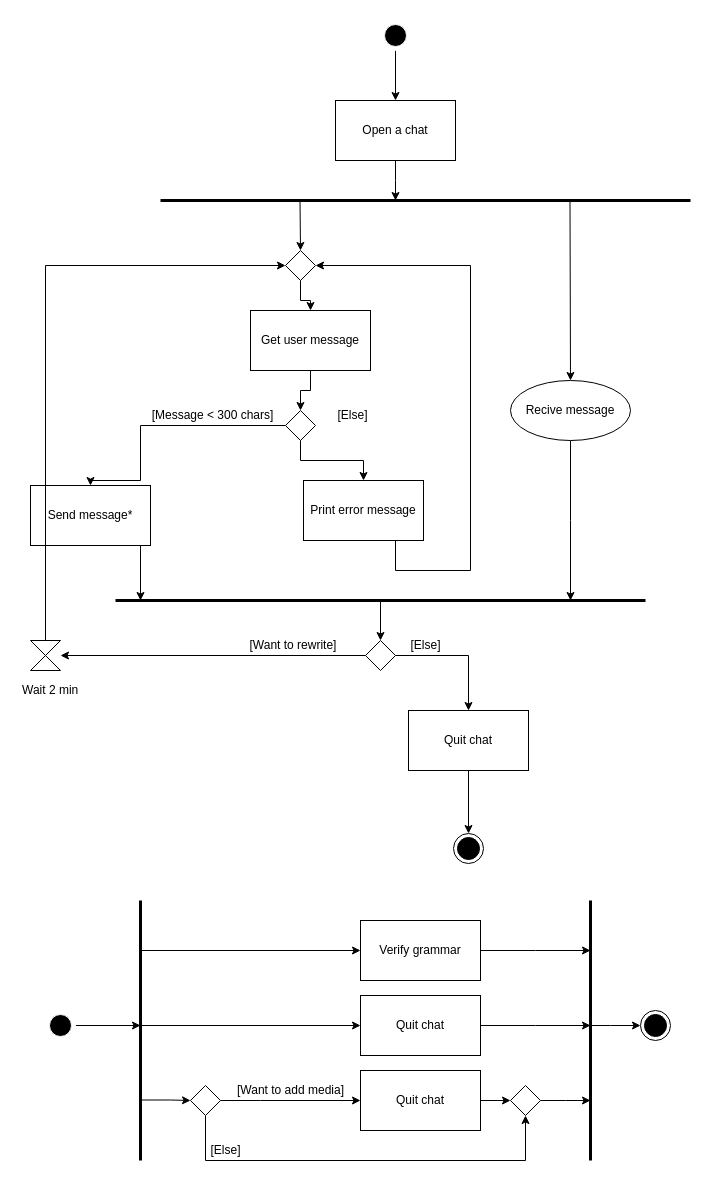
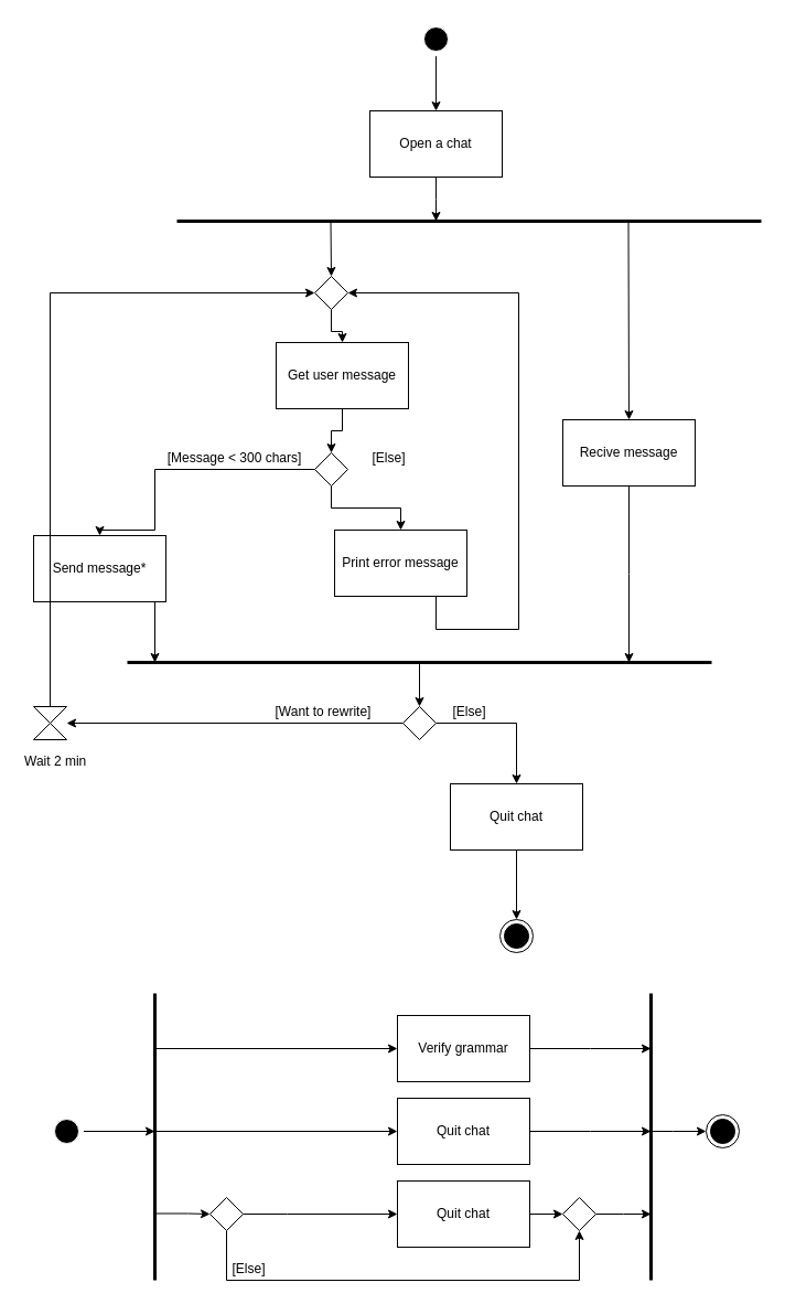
  <mxCell id="0" />
  <mxCell id="1" parent="0" />
  <mxCell id="2" value="" style="ellipse;html=1;shape=endState;fillColor=#000000;strokeColor=#000000;" parent="1" vertex="1"><mxGeometry x="453" y="833" width="30" height="30" as="geometry" /></mxCell>
  <mxCell id="3" style="edgeStyle=orthogonalEdgeStyle;rounded=0;orthogonalLoop=1;jettySize=auto;html=1;exitX=0.5;exitY=1;exitDx=0;exitDy=0;entryX=0.5;entryY=0;entryDx=0;entryDy=0;" parent="1" source="4" target="6" edge="1"><mxGeometry relative="1" as="geometry" /></mxCell>
  <mxCell id="4" value="" style="ellipse;html=1;shape=endState;fillColor=#000000;strokeColor=#FFFFFF;" parent="1" vertex="1"><mxGeometry x="380" y="20" width="30" height="30" as="geometry" /></mxCell>
  <mxCell id="5" style="edgeStyle=orthogonalEdgeStyle;rounded=0;orthogonalLoop=1;jettySize=auto;html=1;exitX=0.5;exitY=1;exitDx=0;exitDy=0;strokeWidth=1;" parent="1" source="6" edge="1"><mxGeometry relative="1" as="geometry"><mxPoint x="395" y="200" as="targetPoint" /></mxGeometry></mxCell>
  <mxCell id="6" value="&lt;div&gt;Open a chat&lt;/div&gt;" style="rounded=0;whiteSpace=wrap;html=1;strokeColor=#000000;gradientColor=#ffffff;" parent="1" vertex="1"><mxGeometry x="335" y="100" width="120" height="60" as="geometry" /></mxCell>
  <mxCell id="7" style="edgeStyle=orthogonalEdgeStyle;rounded=0;orthogonalLoop=1;jettySize=auto;html=1;strokeWidth=1;" parent="1" source="8" edge="1"><mxGeometry relative="1" as="geometry"><mxPoint x="570" y="600" as="targetPoint" /></mxGeometry></mxCell>
- <mxCell id="8" value="Recive message" style="ellipse;whiteSpace=wrap;html=1;strokeColor=#000000;gradientColor=#ffffff;" parent="1" vertex="1"><mxGeometry x="510" y="380" width="120" height="60" as="geometry" /></mxCell>
+ <mxCell id="8" value="Recive message" style="rounded=0;whiteSpace=wrap;html=1;strokeColor=#000000;gradientColor=#ffffff;" parent="1" vertex="1"><mxGeometry x="510" y="380" width="120" height="60" as="geometry" /></mxCell>
  <mxCell id="9" value="" style="endArrow=none;html=1;strokeWidth=3;" parent="1" edge="1"><mxGeometry width="50" height="50" relative="1" as="geometry"><mxPoint x="160" y="200" as="sourcePoint" /><mxPoint x="690" y="200" as="targetPoint" /></mxGeometry></mxCell>
  <mxCell id="10" style="edgeStyle=orthogonalEdgeStyle;rounded=0;orthogonalLoop=1;jettySize=auto;html=1;entryX=0.5;entryY=0;entryDx=0;entryDy=0;strokeWidth=1;" parent="1" source="11" target="16" edge="1"><mxGeometry relative="1" as="geometry" /></mxCell>
  <mxCell id="11" value="Get user message" style="rounded=0;whiteSpace=wrap;html=1;strokeColor=#000000;gradientColor=#ffffff;" parent="1" vertex="1"><mxGeometry x="250" y="310" width="120" height="60" as="geometry" /></mxCell>
  <mxCell id="12" value="" style="endArrow=classic;html=1;strokeWidth=1;entryX=0.5;entryY=0;entryDx=0;entryDy=0;" parent="1" target="21" edge="1"><mxGeometry width="50" height="50" relative="1" as="geometry"><mxPoint x="299.5" y="200" as="sourcePoint" /><mxPoint x="299.5" y="250" as="targetPoint" /></mxGeometry></mxCell>
  <mxCell id="13" value="" style="endArrow=classic;html=1;strokeWidth=1;entryX=0.5;entryY=0;entryDx=0;entryDy=0;" parent="1" target="8" edge="1"><mxGeometry width="50" height="50" relative="1" as="geometry"><mxPoint x="569.5" y="200" as="sourcePoint" /><mxPoint x="570" y="370" as="targetPoint" /></mxGeometry></mxCell>
  <mxCell id="14" style="edgeStyle=orthogonalEdgeStyle;rounded=0;orthogonalLoop=1;jettySize=auto;html=1;exitX=0;exitY=0.5;exitDx=0;exitDy=0;entryX=0.5;entryY=0;entryDx=0;entryDy=0;strokeWidth=1;" parent="1" source="16" target="18" edge="1"><mxGeometry relative="1" as="geometry"><Array as="points"><mxPoint x="140" y="425" /><mxPoint x="140" y="480" /></Array></mxGeometry></mxCell>
  <mxCell id="15" style="edgeStyle=orthogonalEdgeStyle;rounded=0;orthogonalLoop=1;jettySize=auto;html=1;entryX=0.5;entryY=0;entryDx=0;entryDy=0;strokeWidth=1;" parent="1" source="16" target="24" edge="1"><mxGeometry relative="1" as="geometry" /></mxCell>
  <mxCell id="16" value="" style="rhombus;whiteSpace=wrap;html=1;strokeColor=#000000;gradientColor=#ffffff;" parent="1" vertex="1"><mxGeometry x="285" y="410" width="30" height="30" as="geometry" /></mxCell>
  <mxCell id="17" style="edgeStyle=orthogonalEdgeStyle;rounded=0;orthogonalLoop=1;jettySize=auto;html=1;strokeWidth=1;" parent="1" source="18" edge="1"><mxGeometry relative="1" as="geometry"><mxPoint x="140" y="600" as="targetPoint" /><Array as="points"><mxPoint x="140" y="600" /></Array></mxGeometry></mxCell>
  <mxCell id="18" value="Send message*" style="rounded=0;whiteSpace=wrap;html=1;strokeColor=#000000;gradientColor=#ffffff;" parent="1" vertex="1"><mxGeometry x="30" y="485" width="120" height="60" as="geometry" /></mxCell>
  <mxCell id="19" value="[Message &amp;lt; 300 chars]" style="text;html=1;strokeColor=none;fillColor=none;align=center;verticalAlign=middle;whiteSpace=wrap;rounded=0;" parent="1" vertex="1"><mxGeometry x="140" y="410" width="145" height="10" as="geometry" /></mxCell>
  <mxCell id="20" style="edgeStyle=orthogonalEdgeStyle;rounded=0;orthogonalLoop=1;jettySize=auto;html=1;entryX=0.5;entryY=0;entryDx=0;entryDy=0;strokeWidth=1;" parent="1" source="21" target="11" edge="1"><mxGeometry relative="1" as="geometry" /></mxCell>
  <mxCell id="21" value="" style="rhombus;whiteSpace=wrap;html=1;strokeColor=#000000;gradientColor=#ffffff;" parent="1" vertex="1"><mxGeometry x="285" y="250" width="30" height="30" as="geometry" /></mxCell>
  <mxCell id="22" value="[Else]" style="text;html=1;strokeColor=none;fillColor=none;align=center;verticalAlign=middle;whiteSpace=wrap;rounded=0;" parent="1" vertex="1"><mxGeometry x="310" y="410" width="85" height="10" as="geometry" /></mxCell>
  <mxCell id="23" style="edgeStyle=orthogonalEdgeStyle;rounded=0;orthogonalLoop=1;jettySize=auto;html=1;entryX=1;entryY=0.5;entryDx=0;entryDy=0;strokeWidth=1;" parent="1" source="24" target="21" edge="1"><mxGeometry relative="1" as="geometry"><Array as="points"><mxPoint x="395" y="570" /><mxPoint x="470" y="570" /><mxPoint x="470" y="265" /></Array></mxGeometry></mxCell>
  <mxCell id="24" value="Print error message" style="rounded=0;whiteSpace=wrap;html=1;strokeColor=#000000;gradientColor=#ffffff;" parent="1" vertex="1"><mxGeometry x="303" y="480" width="120" height="60" as="geometry" /></mxCell>
  <mxCell id="25" value="Wait 2 min" style="text;html=1;resizable=0;points=[];autosize=1;align=left;verticalAlign=top;spacingTop=-4;" parent="1" vertex="1"><mxGeometry x="20" y="680" width="80" height="20" as="geometry" /></mxCell>
  <mxCell id="26" style="edgeStyle=orthogonalEdgeStyle;rounded=0;orthogonalLoop=1;jettySize=auto;html=1;entryX=0.5;entryY=0;entryDx=0;entryDy=0;strokeWidth=1;" parent="1" source="28" target="33" edge="1"><mxGeometry relative="1" as="geometry" /></mxCell>
  <mxCell id="27" style="edgeStyle=orthogonalEdgeStyle;rounded=0;orthogonalLoop=1;jettySize=auto;html=1;entryX=1;entryY=0.5;entryDx=0;entryDy=0;strokeWidth=1;" parent="1" source="28" target="36" edge="1"><mxGeometry relative="1" as="geometry" /></mxCell>
  <mxCell id="28" value="" style="rhombus;whiteSpace=wrap;html=1;strokeColor=#000000;gradientColor=#ffffff;" parent="1" vertex="1"><mxGeometry x="365" y="640" width="30" height="30" as="geometry" /></mxCell>
  <mxCell id="29" value="&lt;div&gt;[Want to rewrite]&lt;/div&gt;" style="text;html=1;strokeColor=none;fillColor=none;align=center;verticalAlign=middle;whiteSpace=wrap;rounded=0;" parent="1" vertex="1"><mxGeometry x="232.5" y="640" width="120" height="10" as="geometry" /></mxCell>
  <mxCell id="30" value="[Else]" style="text;html=1;strokeColor=none;fillColor=none;align=center;verticalAlign=middle;whiteSpace=wrap;rounded=0;" parent="1" vertex="1"><mxGeometry x="383" y="640" width="85" height="10" as="geometry" /></mxCell>
  <mxCell id="31" value="" style="endArrow=none;html=1;strokeWidth=3;" parent="1" edge="1"><mxGeometry width="50" height="50" relative="1" as="geometry"><mxPoint x="115" y="600" as="sourcePoint" /><mxPoint x="645" y="600" as="targetPoint" /></mxGeometry></mxCell>
  <mxCell id="32" style="edgeStyle=orthogonalEdgeStyle;rounded=0;orthogonalLoop=1;jettySize=auto;html=1;strokeWidth=1;" parent="1" source="33" target="2" edge="1"><mxGeometry relative="1" as="geometry" /></mxCell>
  <mxCell id="33" value="Quit chat" style="rounded=0;whiteSpace=wrap;html=1;strokeColor=#000000;gradientColor=#ffffff;" parent="1" vertex="1"><mxGeometry x="408" y="710" width="120" height="60" as="geometry" /></mxCell>
  <mxCell id="34" value="" style="endArrow=classic;html=1;strokeWidth=1;" parent="1" edge="1"><mxGeometry width="50" height="50" relative="1" as="geometry"><mxPoint x="380" y="600" as="sourcePoint" /><mxPoint x="380" y="640" as="targetPoint" /></mxGeometry></mxCell>
  <mxCell id="35" value="" style="edgeStyle=orthogonalEdgeStyle;rounded=0;orthogonalLoop=1;jettySize=auto;html=1;strokeWidth=1;entryX=0;entryY=0.5;entryDx=0;entryDy=0;" parent="1" source="36" target="21" edge="1"><mxGeometry relative="1" as="geometry"><mxPoint x="45" y="330" as="targetPoint" /><Array as="points"><mxPoint x="45" y="265" /></Array></mxGeometry></mxCell>
  <mxCell id="36" value="" style="shape=collate;whiteSpace=wrap;html=1;strokeColor=#000000;gradientColor=#ffffff;" parent="1" vertex="1"><mxGeometry x="30" y="640" width="30" height="30" as="geometry" /></mxCell>
  <mxCell id="37" style="edgeStyle=orthogonalEdgeStyle;rounded=0;orthogonalLoop=1;jettySize=auto;html=1;entryX=0;entryY=0.5;entryDx=0;entryDy=0;strokeWidth=1;" parent="1" source="38" edge="1"><mxGeometry relative="1" as="geometry"><mxPoint x="140" y="1025" as="targetPoint" /></mxGeometry></mxCell>
  <mxCell id="38" value="" style="ellipse;html=1;shape=endState;fillColor=#000000;strokeColor=#FFFFFF;" parent="1" vertex="1"><mxGeometry x="45" y="1010" width="30" height="30" as="geometry" /></mxCell>
  <mxCell id="39" value="" style="ellipse;html=1;shape=endState;fillColor=#000000;strokeColor=#000000;" parent="1" vertex="1"><mxGeometry x="640" y="1010" width="30" height="30" as="geometry" /></mxCell>
  <mxCell id="40" value="" style="endArrow=none;html=1;strokeWidth=3;" parent="1" edge="1"><mxGeometry width="50" height="50" relative="1" as="geometry"><mxPoint x="140" y="1160" as="sourcePoint" /><mxPoint x="140" y="900" as="targetPoint" /></mxGeometry></mxCell>
  <mxCell id="41" style="edgeStyle=orthogonalEdgeStyle;rounded=0;orthogonalLoop=1;jettySize=auto;html=1;" edge="1" parent="1" source="42"><mxGeometry relative="1" as="geometry"><mxPoint x="590" y="950" as="targetPoint" /></mxGeometry></mxCell>
  <mxCell id="42" value="Verify grammar" style="rounded=0;whiteSpace=wrap;html=1;strokeColor=#000000;gradientColor=#ffffff;" parent="1" vertex="1"><mxGeometry x="360" y="920" width="120" height="60" as="geometry" /></mxCell>
  <mxCell id="43" style="edgeStyle=orthogonalEdgeStyle;rounded=0;orthogonalLoop=1;jettySize=auto;html=1;" edge="1" parent="1" source="44"><mxGeometry relative="1" as="geometry"><mxPoint x="590" y="1025" as="targetPoint" /></mxGeometry></mxCell>
  <mxCell id="44" value="Quit chat" style="rounded=0;whiteSpace=wrap;html=1;strokeColor=#000000;gradientColor=#ffffff;" parent="1" vertex="1"><mxGeometry x="360" y="995" width="120" height="60" as="geometry" /></mxCell>
  <mxCell id="45" style="edgeStyle=orthogonalEdgeStyle;rounded=0;orthogonalLoop=1;jettySize=auto;html=1;entryX=0;entryY=0.5;entryDx=0;entryDy=0;" edge="1" parent="1" source="46" target="56"><mxGeometry relative="1" as="geometry" /></mxCell>
  <mxCell id="46" value="Quit chat" style="rounded=0;whiteSpace=wrap;html=1;strokeColor=#000000;gradientColor=#ffffff;" vertex="1" parent="1"><mxGeometry x="360" y="1070" width="120" height="60" as="geometry" /></mxCell>
  <mxCell id="47" style="edgeStyle=orthogonalEdgeStyle;rounded=0;orthogonalLoop=1;jettySize=auto;html=1;entryX=0;entryY=0.5;entryDx=0;entryDy=0;strokeWidth=1;" edge="1" parent="1" target="42"><mxGeometry relative="1" as="geometry"><mxPoint x="265" y="990" as="targetPoint" /><mxPoint x="140" y="950" as="sourcePoint" /><Array as="points"><mxPoint x="140" y="950" /></Array></mxGeometry></mxCell>
  <mxCell id="48" style="edgeStyle=orthogonalEdgeStyle;rounded=0;orthogonalLoop=1;jettySize=auto;html=1;strokeWidth=1;entryX=0;entryY=0.5;entryDx=0;entryDy=0;" edge="1" parent="1" target="50"><mxGeometry relative="1" as="geometry"><mxPoint x="200" y="1100" as="targetPoint" /><mxPoint x="140" y="1099.5" as="sourcePoint" /><Array as="points"><mxPoint x="170" y="1100" /><mxPoint x="170" y="1100" /></Array></mxGeometry></mxCell>
  <mxCell id="49" style="edgeStyle=orthogonalEdgeStyle;rounded=0;orthogonalLoop=1;jettySize=auto;html=1;exitX=0.5;exitY=1;exitDx=0;exitDy=0;entryX=0.5;entryY=1;entryDx=0;entryDy=0;" edge="1" parent="1" source="50" target="56"><mxGeometry relative="1" as="geometry"><Array as="points"><mxPoint x="205" y="1160" /><mxPoint x="525" y="1160" /></Array></mxGeometry></mxCell>
  <mxCell id="50" value="" style="rhombus;whiteSpace=wrap;html=1;strokeColor=#000000;gradientColor=#ffffff;" vertex="1" parent="1"><mxGeometry x="190" y="1085" width="30" height="30" as="geometry" /></mxCell>
  <mxCell id="51" style="edgeStyle=orthogonalEdgeStyle;rounded=0;orthogonalLoop=1;jettySize=auto;html=1;entryX=0;entryY=0.5;entryDx=0;entryDy=0;strokeWidth=1;exitX=1;exitY=0.5;exitDx=0;exitDy=0;" edge="1" parent="1" source="50" target="46"><mxGeometry relative="1" as="geometry"><mxPoint x="314" y="1034.5" as="targetPoint" /><mxPoint x="150" y="1034.5" as="sourcePoint" /><Array as="points"><mxPoint x="260" y="1100" /><mxPoint x="260" y="1100" /></Array></mxGeometry></mxCell>
- <mxCell id="52" value="[Want to add media]" style="text;html=1;align=center;verticalAlign=middle;resizable=0;points=[];autosize=1;" vertex="1" parent="1"><mxGeometry x="220" y="1080" width="140" height="20" as="geometry" /></mxCell>
  <mxCell id="53" style="edgeStyle=orthogonalEdgeStyle;rounded=0;orthogonalLoop=1;jettySize=auto;html=1;entryX=0;entryY=0.5;entryDx=0;entryDy=0;strokeWidth=1;" edge="1" parent="1" target="44"><mxGeometry relative="1" as="geometry"><mxPoint x="360" y="999.5" as="targetPoint" /><mxPoint x="140" y="1020" as="sourcePoint" /><Array as="points"><mxPoint x="140" y="1025" /></Array></mxGeometry></mxCell>
  <mxCell id="54" value="" style="endArrow=none;html=1;strokeWidth=3;" edge="1" parent="1"><mxGeometry width="50" height="50" relative="1" as="geometry"><mxPoint x="590" y="1160" as="sourcePoint" /><mxPoint x="590" y="900" as="targetPoint" /></mxGeometry></mxCell>
  <mxCell id="55" style="edgeStyle=orthogonalEdgeStyle;rounded=0;orthogonalLoop=1;jettySize=auto;html=1;" edge="1" parent="1" source="56"><mxGeometry relative="1" as="geometry"><mxPoint x="590" y="1100" as="targetPoint" /></mxGeometry></mxCell>
  <mxCell id="56" value="" style="rhombus;whiteSpace=wrap;html=1;strokeColor=#000000;gradientColor=#ffffff;" vertex="1" parent="1"><mxGeometry x="510" y="1085" width="30" height="30" as="geometry" /></mxCell>
  <mxCell id="57" value="[Else]" style="text;html=1;align=center;verticalAlign=middle;resizable=0;points=[];autosize=1;" vertex="1" parent="1"><mxGeometry x="200" y="1140" width="50" height="20" as="geometry" /></mxCell>
  <mxCell id="58" style="edgeStyle=orthogonalEdgeStyle;rounded=0;orthogonalLoop=1;jettySize=auto;html=1;entryX=0;entryY=0.5;entryDx=0;entryDy=0;strokeWidth=1;" edge="1" parent="1" target="39"><mxGeometry relative="1" as="geometry"><mxPoint x="810" y="970" as="targetPoint" /><mxPoint x="590" y="1025" as="sourcePoint" /><Array as="points"><mxPoint x="610" y="1025" /><mxPoint x="610" y="1025" /></Array></mxGeometry></mxCell>
